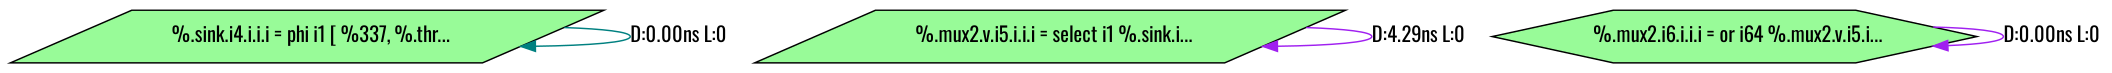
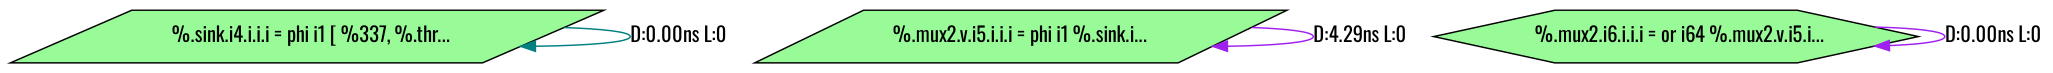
  digraph {
    fontname=Oswald
    node [style=filled fillcolor=palegreen shape=parallelogram fontname=Oswald]
    edge [color=purple fontname=Oswald]
    n1 [label="  %.sink.i4.i.i.i = phi i1 [ %337, %.thr..."]
-   n2 [label="  %.mux2.v.i5.i.i.i = select i1 %.sink.i..."]
+   n2 [label="%.mux2.v.i5.i.i.i = phi i1 %.sink.i..."]
    n3 [label="  %.mux2.i6.i.i.i = or i64 %.mux2.v.i5.i..." shape=hexagon]
    n1 -> n1 [color=teal label="D:0.00ns L:0"]
    n2 -> n2 [label="D:4.29ns L:0"]
    n3 -> n3 [label="D:0.00ns L:0"]
  }
